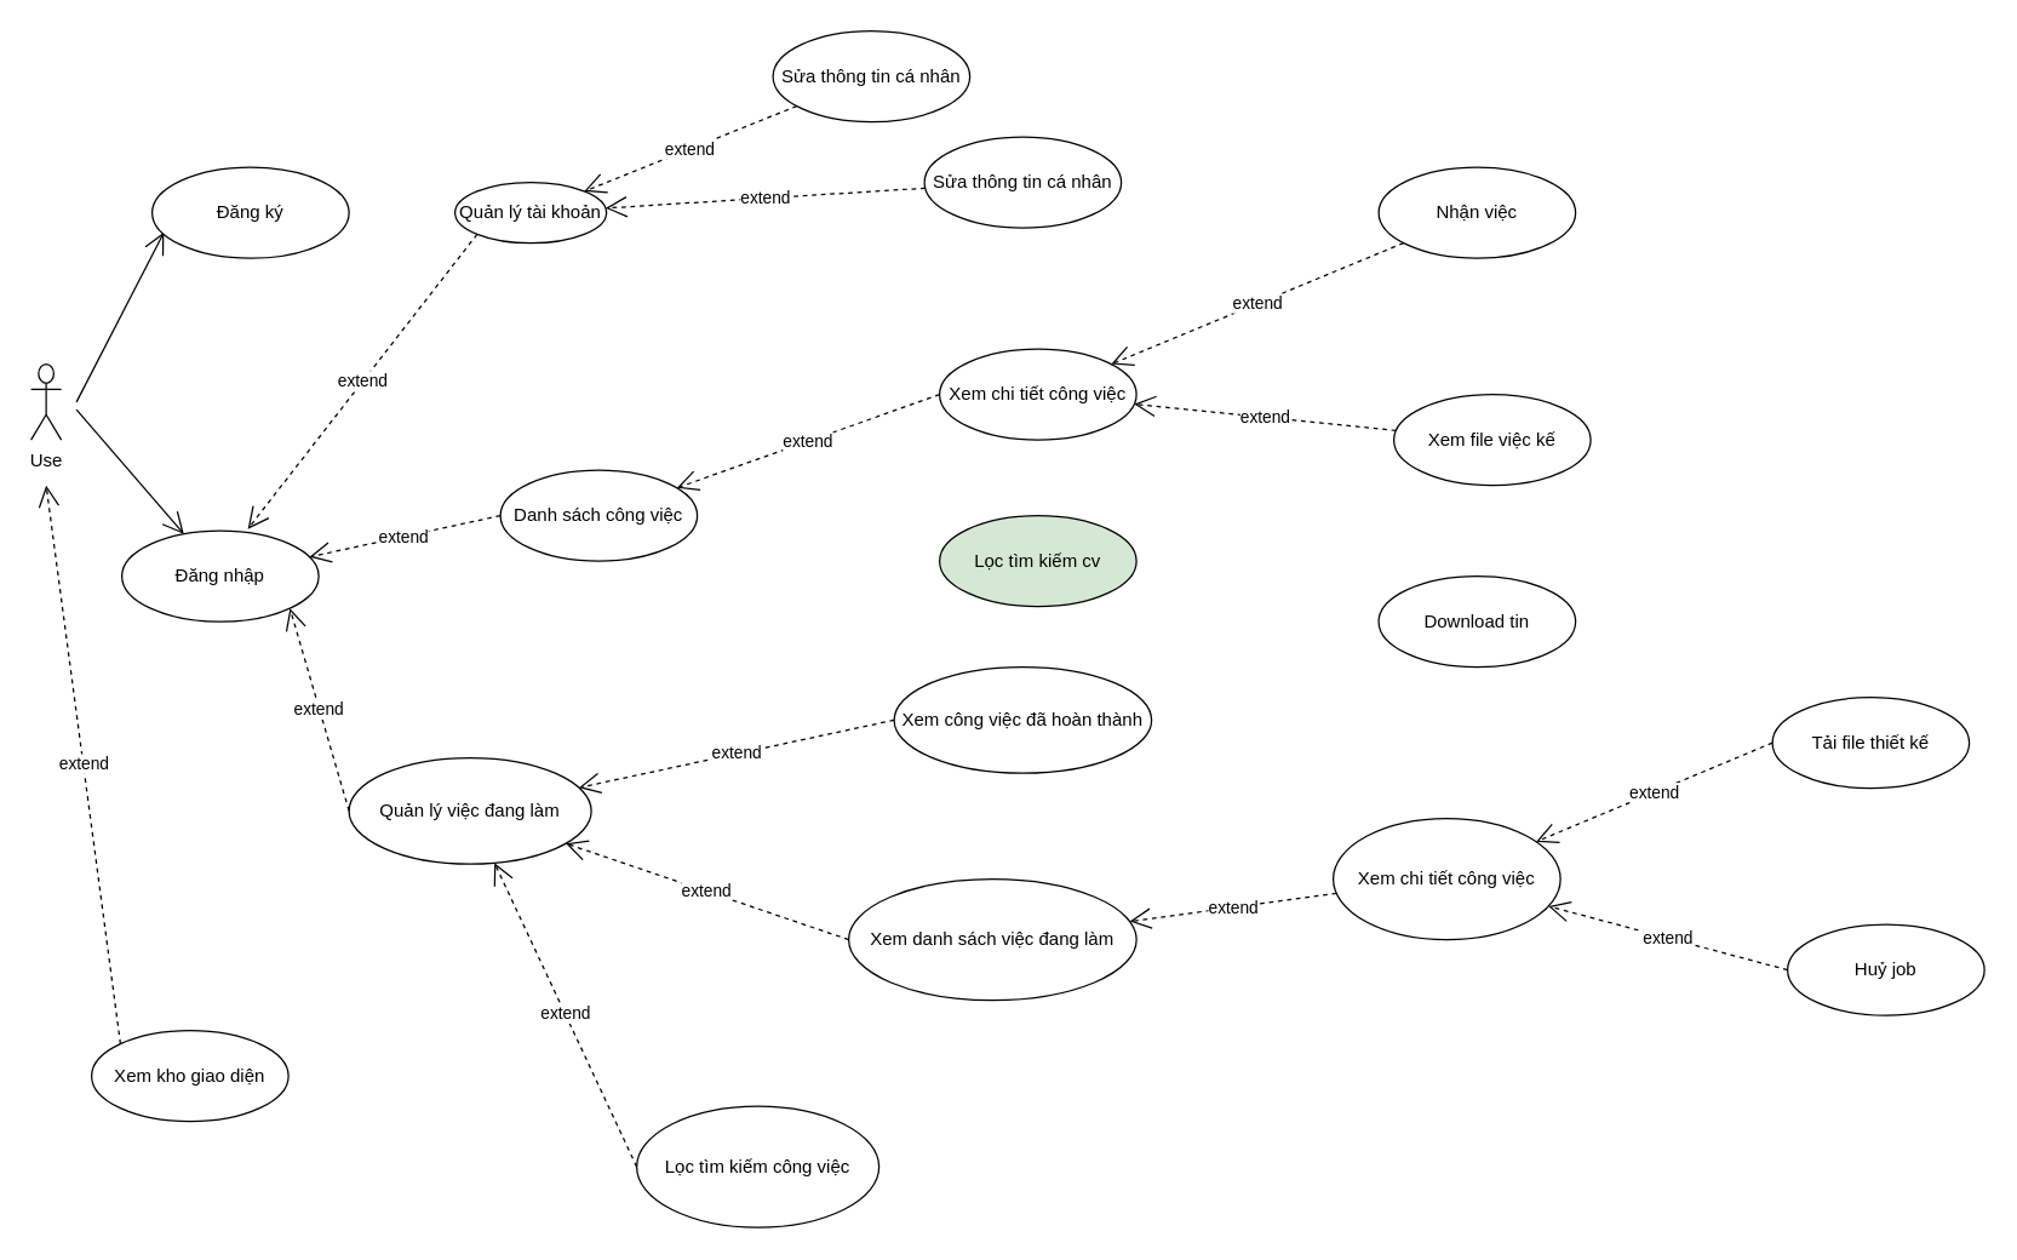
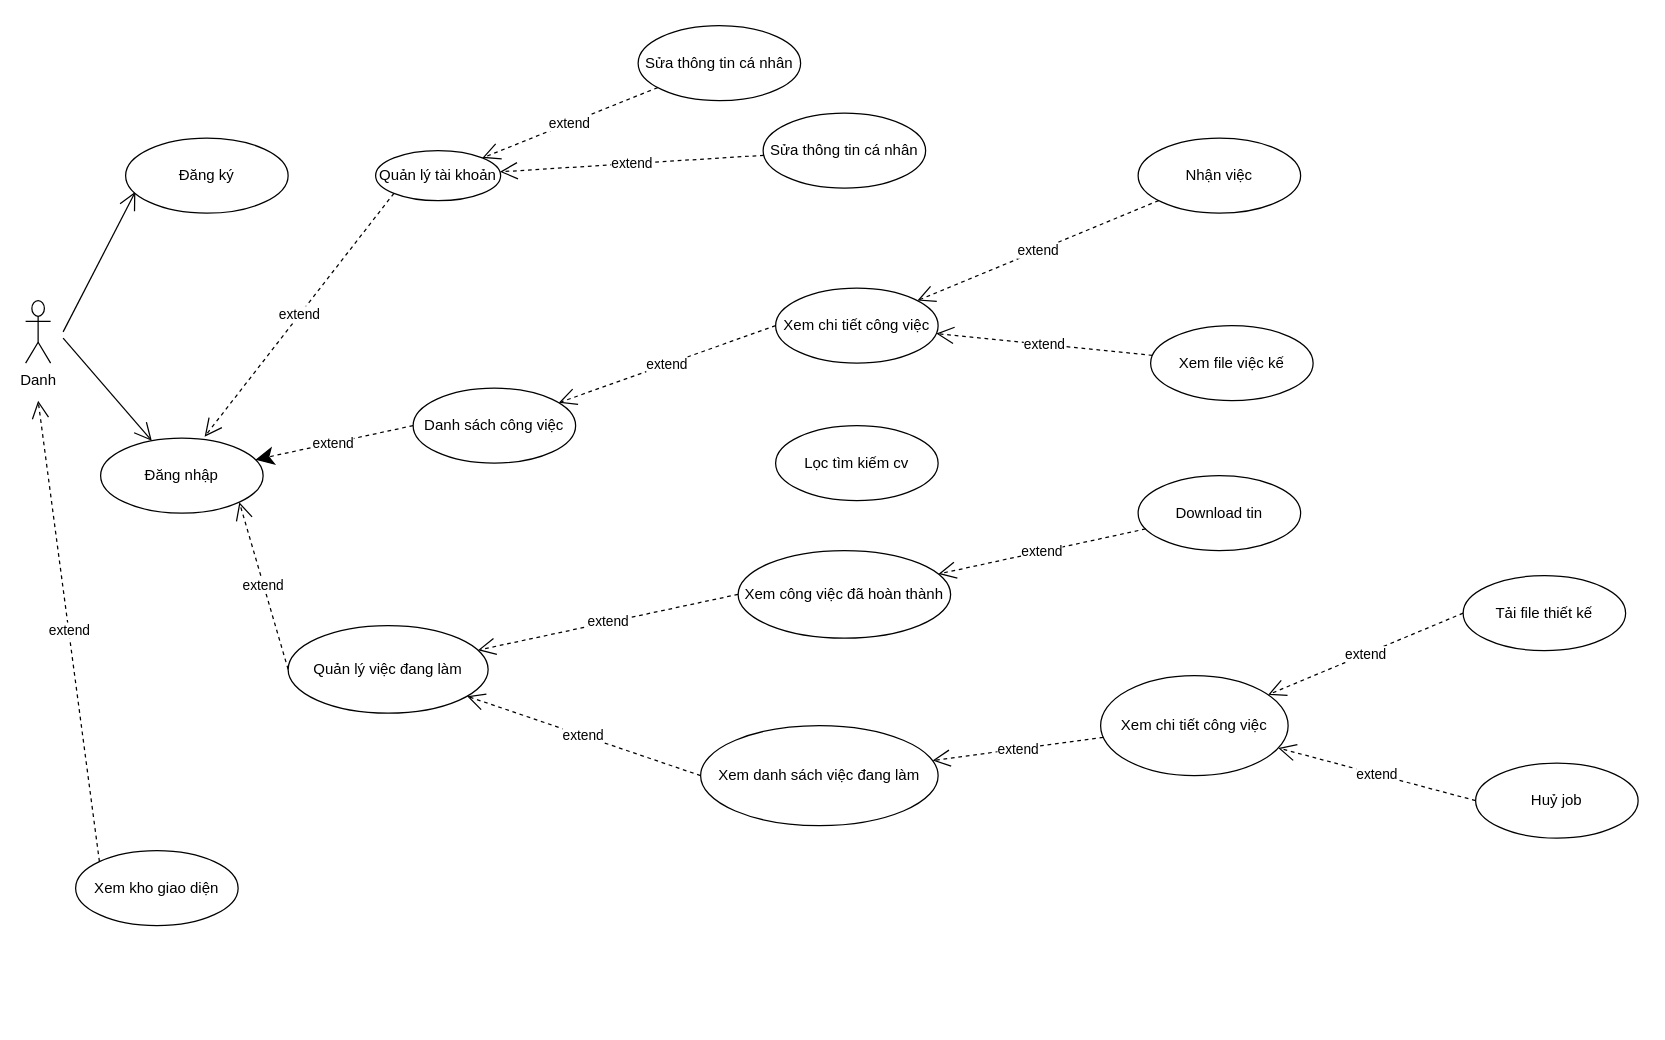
  <mxCell id="0" />
  <mxCell id="1" parent="0" />
- <mxCell id="2" value="Use" style="shape=umlActor;verticalLabelPosition=bottom;verticalAlign=top;html=1;outlineConnect=0;" parent="1" vertex="1"><mxGeometry x="20" y="240" width="20" height="50" as="geometry" /></mxCell>
+ <mxCell id="2" value="Danh" style="shape=umlActor;verticalLabelPosition=bottom;verticalAlign=top;html=1;outlineConnect=0;" parent="1" vertex="1"><mxGeometry x="20" y="240" width="20" height="50" as="geometry" /></mxCell>
  <mxCell id="3" value="" style="endArrow=open;endFill=1;endSize=12;html=1;entryX=0.06;entryY=0.715;entryDx=0;entryDy=0;entryPerimeter=0;" parent="1" target="4" edge="1"><mxGeometry width="160" relative="1" as="geometry"><mxPoint x="50" y="265" as="sourcePoint" /><mxPoint x="100" y="210" as="targetPoint" /></mxGeometry></mxCell>
  <mxCell id="4" value="Đăng ký" style="ellipse;whiteSpace=wrap;html=1;" parent="1" vertex="1"><mxGeometry x="100" y="110" width="130" height="60" as="geometry" /></mxCell>
  <mxCell id="5" value="Đăng nhập" style="ellipse;whiteSpace=wrap;html=1;" parent="1" vertex="1"><mxGeometry x="80" y="350" width="130" height="60" as="geometry" /></mxCell>
  <mxCell id="6" value="" style="endArrow=open;endFill=1;endSize=12;html=1;" parent="1" target="5" edge="1"><mxGeometry width="160" relative="1" as="geometry"><mxPoint x="50" y="270" as="sourcePoint" /><mxPoint x="116" y="205.75" as="targetPoint" /></mxGeometry></mxCell>
  <mxCell id="7" value="Xem kho giao diện" style="ellipse;whiteSpace=wrap;html=1;" parent="1" vertex="1"><mxGeometry x="60" y="680" width="130" height="60" as="geometry" /></mxCell>
  <mxCell id="8" value="extend" style="endArrow=open;endSize=12;dashed=1;html=1;entryX=0.64;entryY=-0.02;entryDx=0;entryDy=0;exitX=0;exitY=1;exitDx=0;exitDy=0;entryPerimeter=0;" parent="1" source="9" target="5" edge="1"><mxGeometry width="160" relative="1" as="geometry"><mxPoint x="380" y="170" as="sourcePoint" /><mxPoint x="620" y="330" as="targetPoint" /></mxGeometry></mxCell>
  <mxCell id="9" value="Quản lý tài khoản" style="ellipse;whiteSpace=wrap;html=1;" parent="1" vertex="1"><mxGeometry x="300" y="120" width="100" height="40" as="geometry" /></mxCell>
  <mxCell id="10" value="Danh sách công việc" style="ellipse;whiteSpace=wrap;html=1;" parent="1" vertex="1"><mxGeometry x="330" y="310" width="130" height="60" as="geometry" /></mxCell>
  <mxCell id="11" value="Quản lý việc đang làm" style="ellipse;whiteSpace=wrap;html=1;" parent="1" vertex="1"><mxGeometry x="230" y="500" width="160" height="70" as="geometry" /></mxCell>
  <mxCell id="12" value="Xem danh sách việc đang làm" style="ellipse;whiteSpace=wrap;html=1;" parent="1" vertex="1"><mxGeometry x="560" y="580" width="190" height="80" as="geometry" /></mxCell>
- <mxCell id="13" value="Lọc tìm kiếm công việc" style="ellipse;whiteSpace=wrap;html=1;" parent="1" vertex="1"><mxGeometry x="420" y="730" width="160" height="80" as="geometry" /></mxCell>
  <mxCell id="14" value="Xem chi tiết công việc" style="ellipse;whiteSpace=wrap;html=1;" parent="1" vertex="1"><mxGeometry x="880" y="540" width="150" height="80" as="geometry" /></mxCell>
  <mxCell id="15" value="Tải file thiết kế" style="ellipse;whiteSpace=wrap;html=1;" parent="1" vertex="1"><mxGeometry x="1170" y="460" width="130" height="60" as="geometry" /></mxCell>
  <mxCell id="16" value="Xem chi tiết công việc" style="ellipse;whiteSpace=wrap;html=1;" parent="1" vertex="1"><mxGeometry x="620" y="230" width="130" height="60" as="geometry" /></mxCell>
- <mxCell id="17" value="Lọc tìm kiếm cv" style="ellipse;whiteSpace=wrap;html=1;fillColor=#d5e8d4;" parent="1" vertex="1"><mxGeometry x="620" y="340" width="130" height="60" as="geometry" /></mxCell>
+ <mxCell id="17" value="Lọc tìm kiếm cv" style="ellipse;whiteSpace=wrap;html=1;" parent="1" vertex="1"><mxGeometry x="620" y="340" width="130" height="60" as="geometry" /></mxCell>
  <mxCell id="18" value="Nhận việc" style="ellipse;whiteSpace=wrap;html=1;" parent="1" vertex="1"><mxGeometry x="910" y="110" width="130" height="60" as="geometry" /></mxCell>
  <mxCell id="19" value="Xem file việc kế" style="ellipse;whiteSpace=wrap;html=1;" parent="1" vertex="1"><mxGeometry x="920" y="260" width="130" height="60" as="geometry" /></mxCell>
- <mxCell id="20" value="extend" style="endArrow=open;endSize=12;dashed=1;html=1;exitX=0;exitY=0.5;exitDx=0;exitDy=0;" parent="1" source="10" target="5" edge="1"><mxGeometry width="160" relative="1" as="geometry"><mxPoint x="369.038" y="131.213" as="sourcePoint" /><mxPoint x="238.05" y="268.54" as="targetPoint" /></mxGeometry></mxCell>
+ <mxCell id="20" value="extend" style="endArrow=classic;endSize=12;dashed=1;html=1;exitX=0;exitY=0.5;exitDx=0;exitDy=0;" parent="1" source="10" target="5" edge="1"><mxGeometry width="160" relative="1" as="geometry"><mxPoint x="369.038" y="131.213" as="sourcePoint" /><mxPoint x="238.05" y="268.54" as="targetPoint" /></mxGeometry></mxCell>
  <mxCell id="21" value="extend" style="endArrow=open;endSize=12;dashed=1;html=1;exitX=0;exitY=0.5;exitDx=0;exitDy=0;entryX=1;entryY=1;entryDx=0;entryDy=0;" parent="1" source="11" target="5" edge="1"><mxGeometry width="160" relative="1" as="geometry"><mxPoint x="350" y="250" as="sourcePoint" /><mxPoint x="235.933" y="269.554" as="targetPoint" /></mxGeometry></mxCell>
  <mxCell id="22" value="extend" style="endArrow=open;endSize=12;dashed=1;html=1;exitX=0;exitY=0.5;exitDx=0;exitDy=0;" parent="1" source="16" target="10" edge="1"><mxGeometry width="160" relative="1" as="geometry"><mxPoint x="369.038" y="131.213" as="sourcePoint" /><mxPoint x="220.962" y="258.787" as="targetPoint" /></mxGeometry></mxCell>
  <mxCell id="23" value="extend" style="endArrow=open;endSize=12;dashed=1;html=1;exitX=0;exitY=0.5;exitDx=0;exitDy=0;" parent="1" source="12" target="11" edge="1"><mxGeometry width="160" relative="1" as="geometry"><mxPoint x="350" y="660" as="sourcePoint" /><mxPoint x="480" y="480" as="targetPoint" /></mxGeometry></mxCell>
  <mxCell id="24" value="extend" style="endArrow=open;endSize=12;dashed=1;html=1;" parent="1" source="14" target="12" edge="1"><mxGeometry width="160" relative="1" as="geometry"><mxPoint x="575" y="560" as="sourcePoint" /><mxPoint x="453.972" y="635.99" as="targetPoint" /></mxGeometry></mxCell>
- <mxCell id="25" value="extend" style="endArrow=open;endSize=12;dashed=1;html=1;exitX=0;exitY=0.5;exitDx=0;exitDy=0;" parent="1" source="13" target="11" edge="1"><mxGeometry width="160" relative="1" as="geometry"><mxPoint x="575.194" y="652.315" as="sourcePoint" /><mxPoint x="479.699" y="657.115" as="targetPoint" /></mxGeometry></mxCell>
  <mxCell id="26" value="Xem công việc đã hoàn thành" style="ellipse;whiteSpace=wrap;html=1;" vertex="1" parent="1"><mxGeometry x="590" y="440" width="170" height="70" as="geometry" /></mxCell>
  <mxCell id="27" value="extend" style="endArrow=open;endSize=12;dashed=1;html=1;exitX=0;exitY=0.5;exitDx=0;exitDy=0;" edge="1" parent="1" source="26" target="11"><mxGeometry width="160" relative="1" as="geometry"><mxPoint x="610" y="480" as="sourcePoint" /><mxPoint x="450" y="640" as="targetPoint" /></mxGeometry></mxCell>
  <mxCell id="28" value="Huỷ job" style="ellipse;whiteSpace=wrap;html=1;" vertex="1" parent="1"><mxGeometry x="1180" y="610" width="130" height="60" as="geometry" /></mxCell>
  <mxCell id="29" value="extend" style="endArrow=open;endSize=12;dashed=1;html=1;" edge="1" parent="1" source="18" target="16"><mxGeometry width="160" relative="1" as="geometry"><mxPoint x="600" y="300" as="sourcePoint" /><mxPoint x="473.124" y="353.334" as="targetPoint" /></mxGeometry></mxCell>
  <mxCell id="30" value="extend" style="endArrow=open;endSize=12;dashed=1;html=1;" edge="1" parent="1" source="19" target="16"><mxGeometry width="160" relative="1" as="geometry"><mxPoint x="829.928" y="221.616" as="sourcePoint" /><mxPoint x="710.238" y="278.458" as="targetPoint" /></mxGeometry></mxCell>
  <mxCell id="31" value="extend" style="endArrow=open;endSize=12;dashed=1;html=1;exitX=0;exitY=0;exitDx=0;exitDy=0;" edge="1" parent="1" source="7"><mxGeometry width="160" relative="1" as="geometry"><mxPoint x="320" y="665" as="sourcePoint" /><mxPoint x="30" y="320" as="targetPoint" /></mxGeometry></mxCell>
  <mxCell id="32" value="extend" style="endArrow=open;endSize=12;dashed=1;html=1;exitX=0;exitY=0.5;exitDx=0;exitDy=0;" edge="1" parent="1" source="15" target="14"><mxGeometry width="160" relative="1" as="geometry"><mxPoint x="820" y="300" as="sourcePoint" /><mxPoint x="730" y="300" as="targetPoint" /></mxGeometry></mxCell>
  <mxCell id="33" value="extend" style="endArrow=open;endSize=12;dashed=1;html=1;exitX=0;exitY=0.5;exitDx=0;exitDy=0;" edge="1" parent="1" source="28" target="14"><mxGeometry width="160" relative="1" as="geometry"><mxPoint x="850" y="620" as="sourcePoint" /><mxPoint x="753.277" y="643.448" as="targetPoint" /></mxGeometry></mxCell>
  <mxCell id="34" value="Download tin" style="ellipse;whiteSpace=wrap;html=1;" vertex="1" parent="1"><mxGeometry x="910" y="380" width="130" height="60" as="geometry" /></mxCell>
+ <mxCell id="35" value="extend" style="endArrow=open;endSize=12;dashed=1;html=1;" edge="1" parent="1" source="34" target="26"><mxGeometry width="160" relative="1" as="geometry"><mxPoint x="820" y="300" as="sourcePoint" /><mxPoint x="730" y="300" as="targetPoint" /></mxGeometry></mxCell>
  <mxCell id="36" value="Sửa thông tin cá nhân" style="ellipse;whiteSpace=wrap;html=1;" vertex="1" parent="1"><mxGeometry x="510" y="20" width="130" height="60" as="geometry" /></mxCell>
  <mxCell id="37" value="extend" style="endArrow=open;endSize=12;dashed=1;html=1;" edge="1" parent="1" source="36" target="9"><mxGeometry width="160" relative="1" as="geometry"><mxPoint x="520" y="290" as="sourcePoint" /><mxPoint x="419.918" y="338.316" as="targetPoint" /></mxGeometry></mxCell>
  <mxCell id="38" value="Sửa thông tin cá nhân" style="ellipse;whiteSpace=wrap;html=1;" vertex="1" parent="1"><mxGeometry x="610" y="90" width="130" height="60" as="geometry" /></mxCell>
  <mxCell id="39" value="extend" style="endArrow=open;endSize=12;dashed=1;html=1;" edge="1" parent="1" source="38" target="9"><mxGeometry width="160" relative="1" as="geometry"><mxPoint x="539.928" y="81.616" as="sourcePoint" /><mxPoint x="420.238" y="138.458" as="targetPoint" /></mxGeometry></mxCell>
